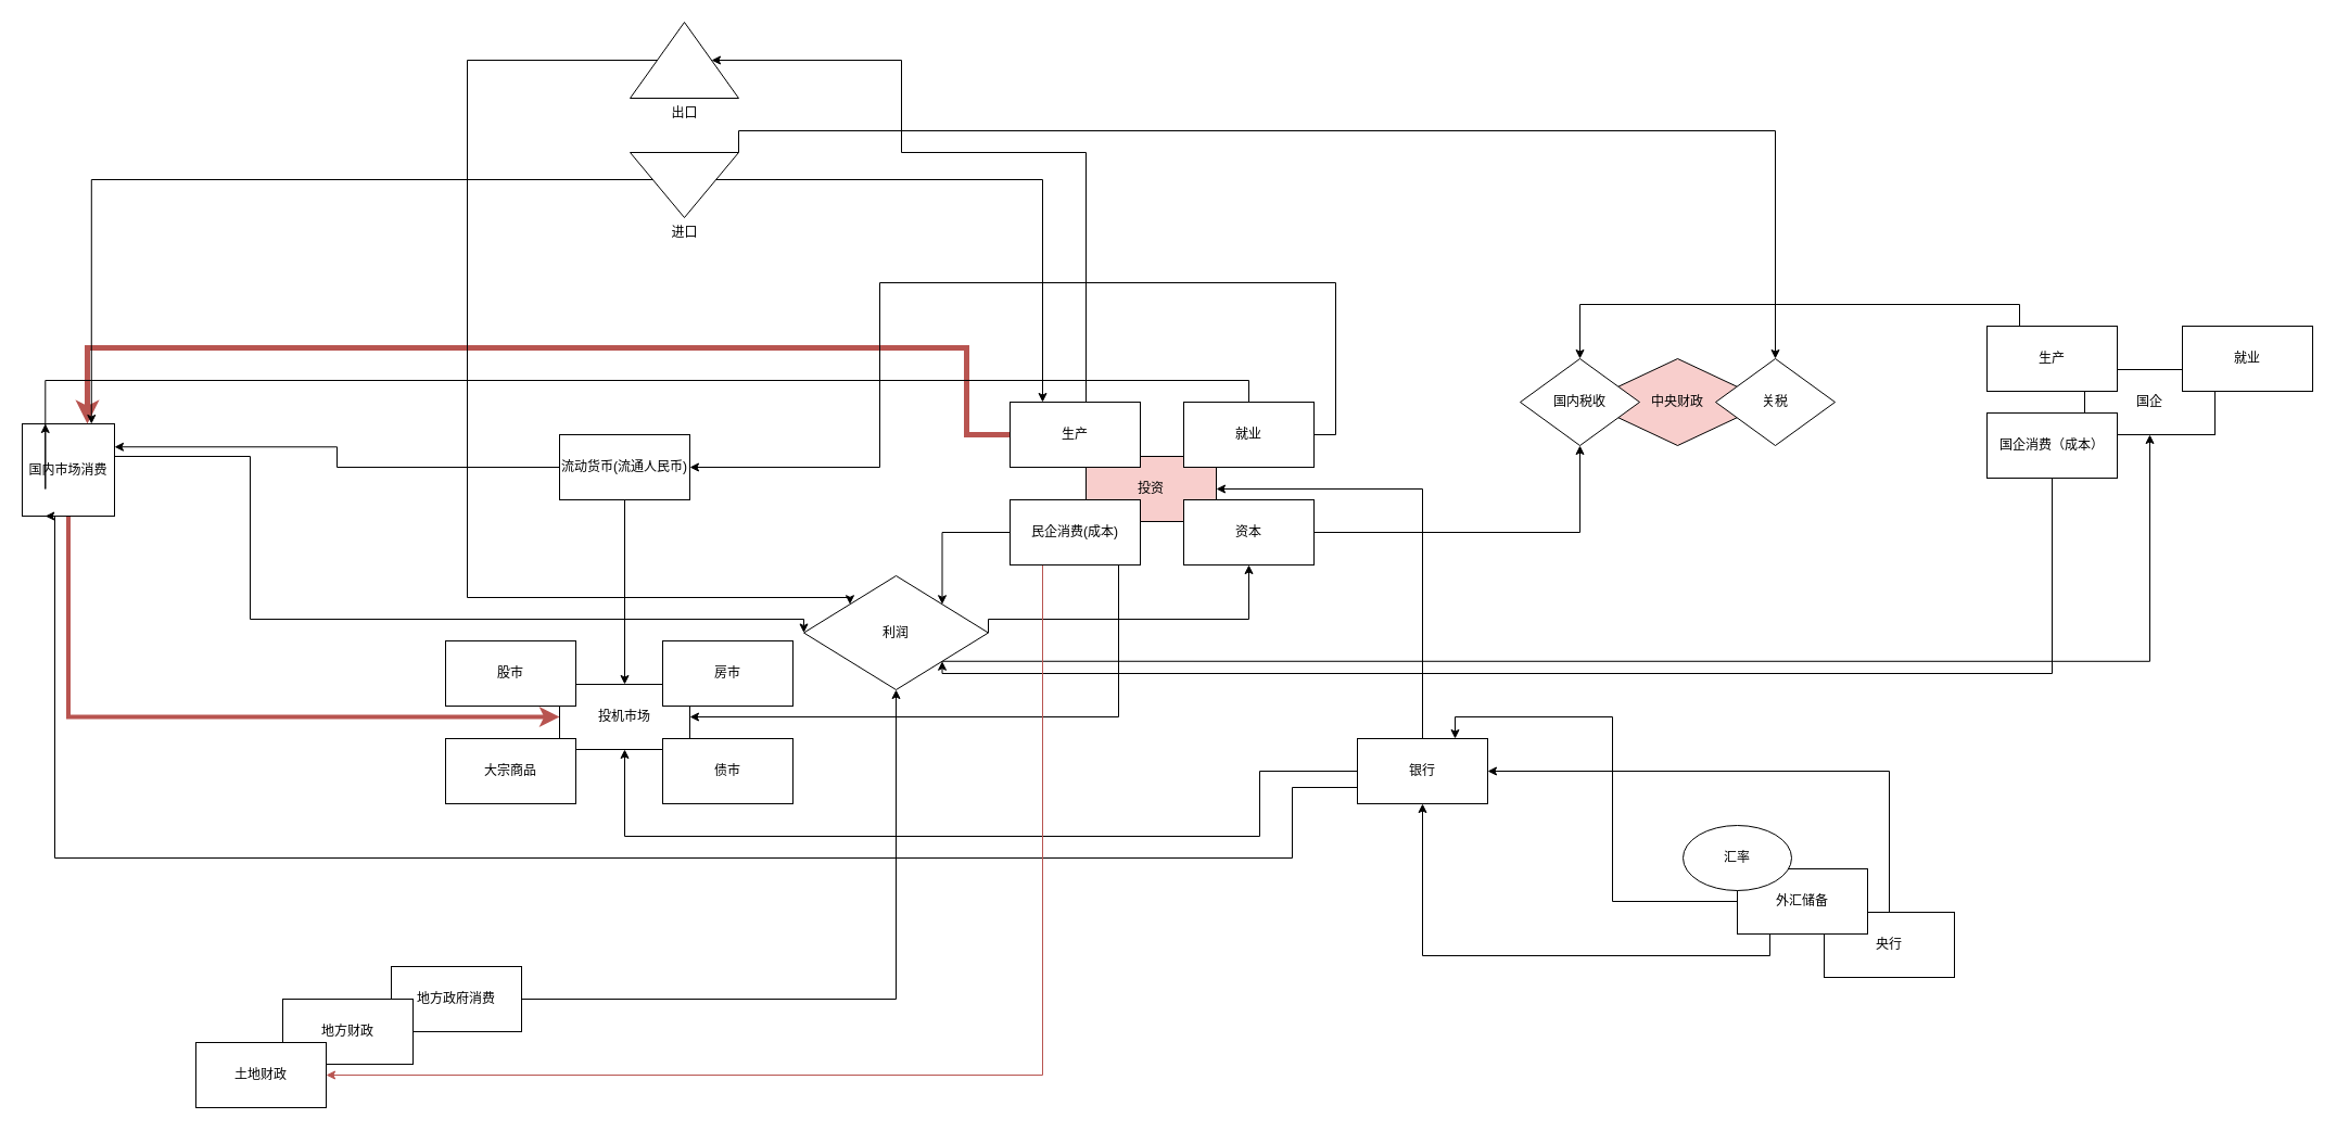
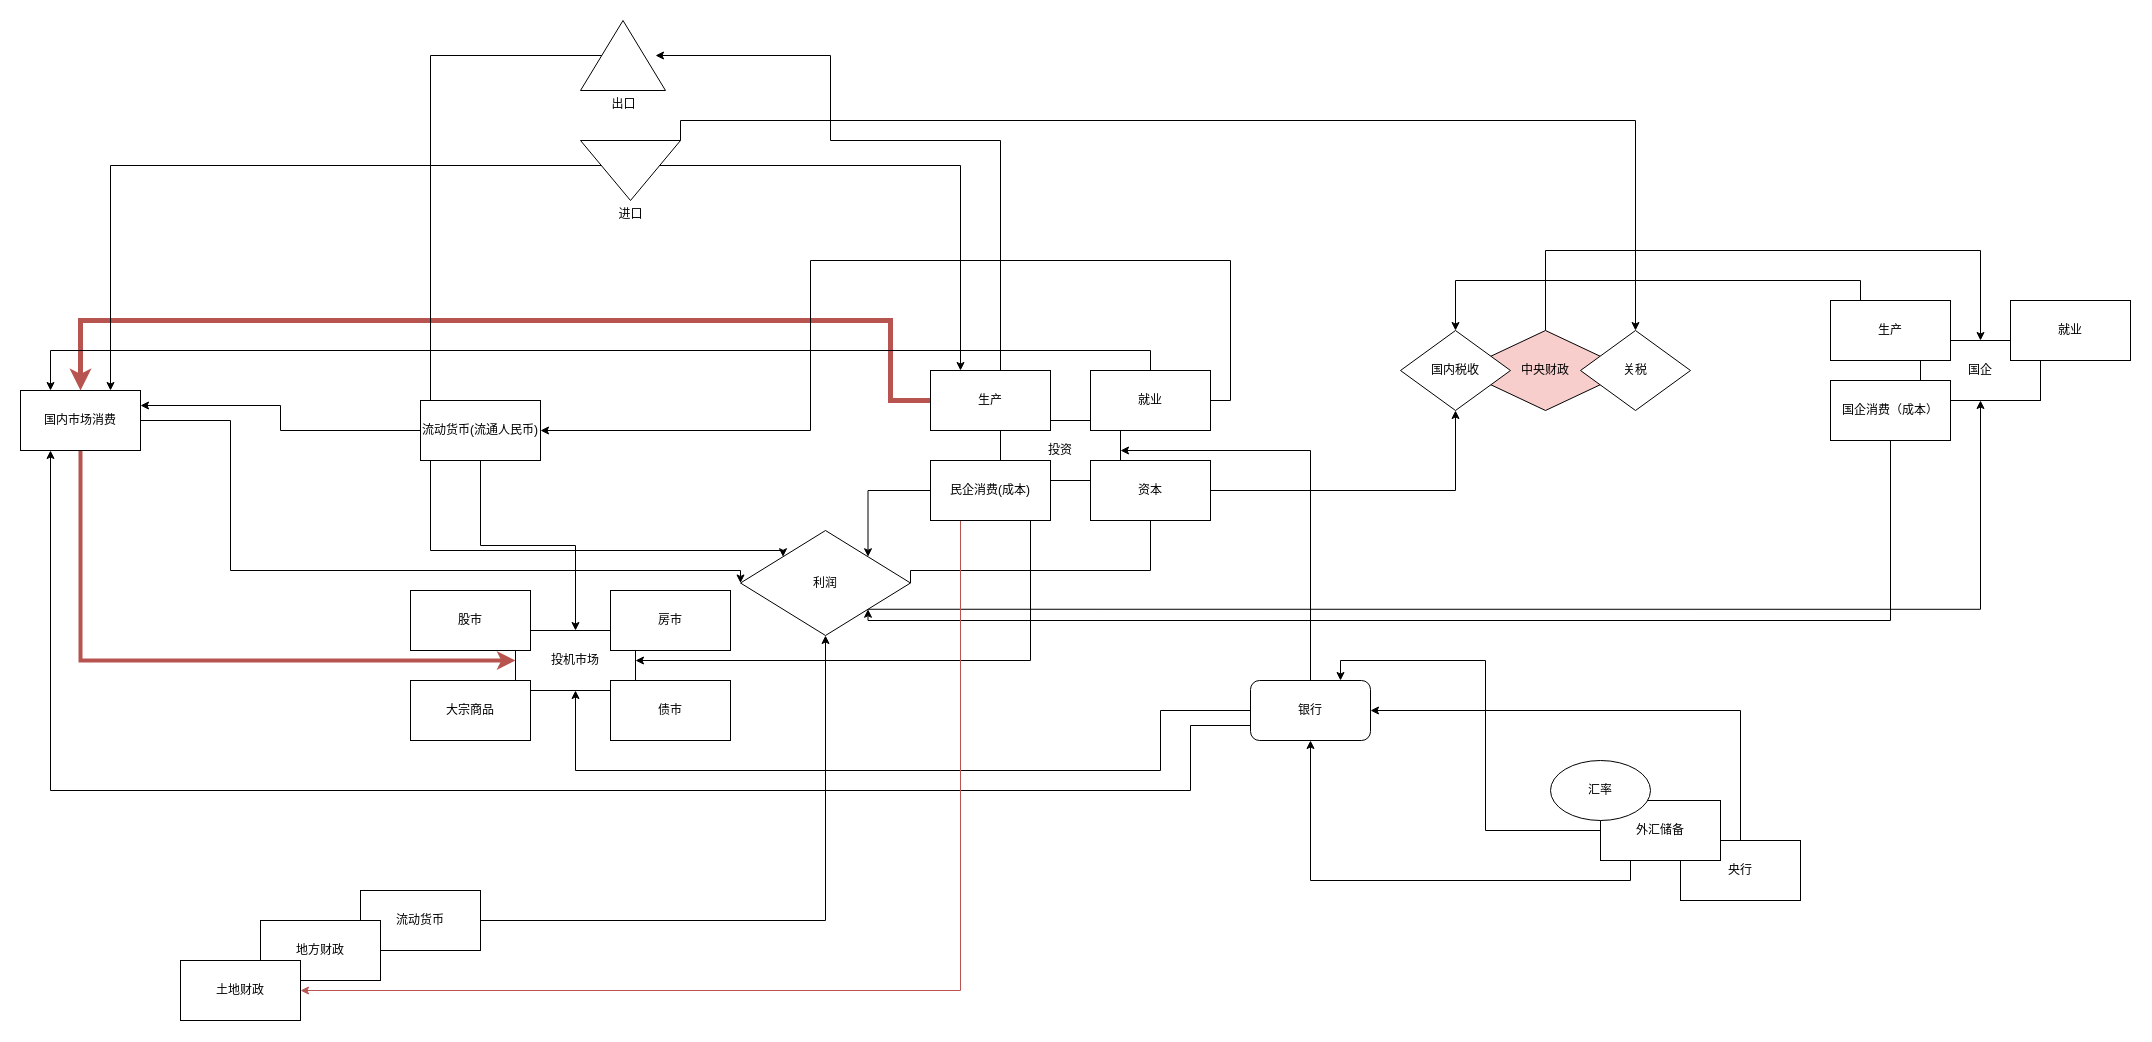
  <mxCell id="0" />
  <mxCell id="1" parent="0" />
  <mxCell id="2" style="edgeStyle=orthogonalEdgeStyle;rounded=0;orthogonalLoop=1;jettySize=auto;html=1;exitX=1;exitY=0.5;exitDx=0;exitDy=0;entryX=0;entryY=0.5;entryDx=0;entryDy=0;strokeWidth=1;" edge="1" parent="1" source="4" target="14"><mxGeometry relative="1" as="geometry"><mxPoint x="610" y="420" as="targetPoint" /><Array as="points"><mxPoint x="230" y="420" /><mxPoint x="230" y="570" /></Array></mxGeometry></mxCell>
  <mxCell id="3" style="edgeStyle=orthogonalEdgeStyle;rounded=0;orthogonalLoop=1;jettySize=auto;html=1;exitX=0.5;exitY=1;exitDx=0;exitDy=0;entryX=0;entryY=0.5;entryDx=0;entryDy=0;fillColor=#f8cecc;strokeColor=#b85450;strokeWidth=4;" edge="1" parent="1" source="4" target="19"><mxGeometry relative="1" as="geometry" /></mxCell>
- <mxCell id="4" value="国内市场消费" style="rounded=0;whiteSpace=wrap;html=1;" parent="1" vertex="1"><mxGeometry x="20" y="390" width="85" height="85" as="geometry" /></mxCell>
+ <mxCell id="4" value="国内市场消费" style="rounded=0;whiteSpace=wrap;html=1;" parent="1" vertex="1"><mxGeometry x="20" y="390" width="120" height="60" as="geometry" /></mxCell>
  <mxCell id="5" style="edgeStyle=orthogonalEdgeStyle;rounded=0;orthogonalLoop=1;jettySize=auto;html=1;exitX=0.25;exitY=1;exitDx=0;exitDy=0;entryX=1;entryY=0.5;entryDx=0;entryDy=0;" edge="1" parent="1" source="6" target="19"><mxGeometry relative="1" as="geometry" /></mxCell>
- <mxCell id="6" value="投资" style="rounded=0;whiteSpace=wrap;html=1;fillColor=#f8cecc;" parent="1" vertex="1"><mxGeometry x="1000" y="420" width="120" height="60" as="geometry" /></mxCell>
+ <mxCell id="6" value="投资" style="rounded=0;whiteSpace=wrap;html=1;" parent="1" vertex="1"><mxGeometry x="1000" y="420" width="120" height="60" as="geometry" /></mxCell>
  <mxCell id="7" style="edgeStyle=orthogonalEdgeStyle;rounded=0;orthogonalLoop=1;jettySize=auto;html=1;exitX=1;exitY=0.5;exitDx=0;exitDy=0;entryX=0.5;entryY=1;entryDx=0;entryDy=0;" edge="1" parent="1" source="8" target="14"><mxGeometry relative="1" as="geometry" /></mxCell>
- <mxCell id="8" value="地方政府消费" style="rounded=0;whiteSpace=wrap;html=1;" parent="1" vertex="1"><mxGeometry x="360" y="890" width="120" height="60" as="geometry" /></mxCell>
+ <mxCell id="8" value="流动货币" style="rounded=0;whiteSpace=wrap;html=1;" parent="1" vertex="1"><mxGeometry x="360" y="890" width="120" height="60" as="geometry" /></mxCell>
  <mxCell id="9" style="edgeStyle=orthogonalEdgeStyle;rounded=0;orthogonalLoop=1;jettySize=auto;html=1;exitX=0.75;exitY=0;exitDx=0;exitDy=0;entryX=0;entryY=0;entryDx=75;entryDy=35;entryPerimeter=0;" edge="1" parent="1" source="11" target="18"><mxGeometry relative="1" as="geometry"><Array as="points"><mxPoint x="1000" y="370" /><mxPoint x="1000" y="140" /><mxPoint x="830" y="140" /><mxPoint x="830" y="55" /></Array></mxGeometry></mxCell>
  <mxCell id="10" style="edgeStyle=orthogonalEdgeStyle;rounded=0;orthogonalLoop=1;jettySize=auto;html=1;exitX=0;exitY=0.5;exitDx=0;exitDy=0;fillColor=#f8cecc;strokeColor=#b85450;strokeWidth=5;" edge="1" parent="1" source="11" target="4"><mxGeometry relative="1" as="geometry"><Array as="points"><mxPoint x="890" y="400" /><mxPoint x="890" y="320" /><mxPoint x="80" y="320" /></Array></mxGeometry></mxCell>
  <mxCell id="11" value="生产" style="rounded=0;whiteSpace=wrap;html=1;" vertex="1" parent="1"><mxGeometry x="930" y="370" width="120" height="60" as="geometry" /></mxCell>
- <mxCell id="12" style="edgeStyle=orthogonalEdgeStyle;rounded=0;orthogonalLoop=1;jettySize=auto;html=1;exitX=1;exitY=0.5;exitDx=0;exitDy=0;entryX=0.5;entryY=1;entryDx=0;entryDy=0;" edge="1" parent="1" source="14" target="41"><mxGeometry relative="1" as="geometry"><Array as="points"><mxPoint x="1150" y="570" /></Array></mxGeometry></mxCell>
+ <mxCell id="12" style="edgeStyle=orthogonalEdgeStyle;rounded=0;orthogonalLoop=1;jettySize=auto;html=1;exitX=1;exitY=0.5;exitDx=0;exitDy=0;entryX=0.5;entryY=1;entryDx=0;entryDy=0;endArrow=none;" edge="1" parent="1" source="14" target="41"><mxGeometry relative="1" as="geometry"><Array as="points"><mxPoint x="1150" y="570" /></Array></mxGeometry></mxCell>
  <mxCell id="13" style="edgeStyle=orthogonalEdgeStyle;rounded=0;orthogonalLoop=1;jettySize=auto;html=1;exitX=1;exitY=1;exitDx=0;exitDy=0;" edge="1" parent="1" source="14" target="46"><mxGeometry relative="1" as="geometry" /></mxCell>
  <mxCell id="14" value="利润" style="rhombus;whiteSpace=wrap;html=1;" vertex="1" parent="1"><mxGeometry x="740" y="530" width="170" height="105" as="geometry" /></mxCell>
+ <mxCell id="15" style="edgeStyle=orthogonalEdgeStyle;rounded=0;orthogonalLoop=1;jettySize=auto;html=1;exitX=0.5;exitY=0;exitDx=0;exitDy=0;entryX=0.5;entryY=0;entryDx=0;entryDy=0;" edge="1" parent="1" source="16" target="46"><mxGeometry relative="1" as="geometry"><Array as="points"><mxPoint x="1545" y="250" /><mxPoint x="1980" y="250" /></Array></mxGeometry></mxCell>
  <mxCell id="16" value="中央财政" style="rhombus;whiteSpace=wrap;html=1;fillColor=#f8cecc;" vertex="1" parent="1"><mxGeometry x="1460" y="330" width="170" height="80" as="geometry" /></mxCell>
  <mxCell id="17" style="edgeStyle=orthogonalEdgeStyle;rounded=0;orthogonalLoop=1;jettySize=auto;html=1;exitX=0;exitY=0;exitDx=25;exitDy=35;exitPerimeter=0;entryX=0;entryY=0;entryDx=0;entryDy=0;" edge="1" parent="1" source="18" target="14"><mxGeometry relative="1" as="geometry"><Array as="points"><mxPoint x="430" y="55" /><mxPoint x="430" y="550" /></Array></mxGeometry></mxCell>
- <mxCell id="18" value="出口" style="verticalLabelPosition=bottom;verticalAlign=top;html=1;shape=mxgraph.basic.acute_triangle;dx=0.5;" vertex="1" parent="1"><mxGeometry x="580" y="20" width="100" height="70" as="geometry" /></mxCell>
+ <mxCell id="18" value="出口" style="verticalLabelPosition=bottom;verticalAlign=top;html=1;shape=mxgraph.basic.acute_triangle;dx=0.5;" vertex="1" parent="1"><mxGeometry x="580" y="20" width="85" height="70" as="geometry" /></mxCell>
  <mxCell id="19" value="投机市场" style="rounded=0;whiteSpace=wrap;html=1;" vertex="1" parent="1"><mxGeometry x="515" y="630" width="120" height="60" as="geometry" /></mxCell>
  <mxCell id="20" style="edgeStyle=orthogonalEdgeStyle;rounded=0;orthogonalLoop=1;jettySize=auto;html=1;exitX=0.5;exitY=0;exitDx=0;exitDy=0;entryX=1;entryY=0.5;entryDx=0;entryDy=0;" edge="1" parent="1" source="21" target="25"><mxGeometry relative="1" as="geometry" /></mxCell>
  <mxCell id="21" value="央行" style="rounded=0;whiteSpace=wrap;html=1;" vertex="1" parent="1"><mxGeometry x="1680" y="840" width="120" height="60" as="geometry" /></mxCell>
  <mxCell id="22" style="edgeStyle=orthogonalEdgeStyle;rounded=0;orthogonalLoop=1;jettySize=auto;html=1;exitX=0.5;exitY=0;exitDx=0;exitDy=0;entryX=1;entryY=0.5;entryDx=0;entryDy=0;" edge="1" parent="1" source="25" target="6"><mxGeometry relative="1" as="geometry" /></mxCell>
  <mxCell id="23" style="edgeStyle=orthogonalEdgeStyle;rounded=0;orthogonalLoop=1;jettySize=auto;html=1;exitX=0;exitY=0.5;exitDx=0;exitDy=0;entryX=0.5;entryY=1;entryDx=0;entryDy=0;" edge="1" parent="1" source="25" target="19"><mxGeometry relative="1" as="geometry"><Array as="points"><mxPoint x="1160" y="710" /><mxPoint x="1160" y="770" /><mxPoint x="575" y="770" /></Array></mxGeometry></mxCell>
  <mxCell id="24" style="edgeStyle=orthogonalEdgeStyle;rounded=0;orthogonalLoop=1;jettySize=auto;html=1;exitX=0;exitY=0.75;exitDx=0;exitDy=0;entryX=0.25;entryY=1;entryDx=0;entryDy=0;" edge="1" parent="1" source="25" target="4"><mxGeometry relative="1" as="geometry"><Array as="points"><mxPoint x="1190" y="725" /><mxPoint x="1190" y="790" /><mxPoint x="50" y="790" /></Array></mxGeometry></mxCell>
- <mxCell id="25" value="银行" style="rounded=0;whiteSpace=wrap;html=1;" vertex="1" parent="1"><mxGeometry x="1250" y="680" width="120" height="60" as="geometry" /></mxCell>
+ <mxCell id="25" value="银行" style="whiteSpace=wrap;html=1;rounded=1;" vertex="1" parent="1"><mxGeometry x="1250" y="680" width="120" height="60" as="geometry" /></mxCell>
  <mxCell id="26" style="edgeStyle=orthogonalEdgeStyle;rounded=0;orthogonalLoop=1;jettySize=auto;html=1;exitX=0.5;exitY=0;exitDx=0;exitDy=0;entryX=0.25;entryY=0;entryDx=0;entryDy=0;" edge="1" parent="1" source="28" target="4"><mxGeometry relative="1" as="geometry" /></mxCell>
  <mxCell id="27" style="edgeStyle=orthogonalEdgeStyle;rounded=0;orthogonalLoop=1;jettySize=auto;html=1;exitX=1;exitY=0.5;exitDx=0;exitDy=0;entryX=1;entryY=0.5;entryDx=0;entryDy=0;" edge="1" parent="1" source="28" target="44"><mxGeometry relative="1" as="geometry"><Array as="points"><mxPoint x="1230" y="400" /><mxPoint x="1230" y="260" /><mxPoint x="810" y="260" /><mxPoint x="810" y="430" /></Array></mxGeometry></mxCell>
  <mxCell id="28" value="就业" style="rounded=0;whiteSpace=wrap;html=1;" vertex="1" parent="1"><mxGeometry x="1090" y="370" width="120" height="60" as="geometry" /></mxCell>
  <mxCell id="29" style="edgeStyle=orthogonalEdgeStyle;rounded=0;orthogonalLoop=1;jettySize=auto;html=1;entryX=0.75;entryY=0;entryDx=0;entryDy=0;" edge="1" parent="1" source="31" target="25"><mxGeometry relative="1" as="geometry" /></mxCell>
  <mxCell id="30" style="edgeStyle=orthogonalEdgeStyle;rounded=0;orthogonalLoop=1;jettySize=auto;html=1;exitX=0.25;exitY=1;exitDx=0;exitDy=0;entryX=0.5;entryY=1;entryDx=0;entryDy=0;" edge="1" parent="1" source="31" target="25"><mxGeometry relative="1" as="geometry" /></mxCell>
  <mxCell id="31" value="外汇储备" style="rounded=0;whiteSpace=wrap;html=1;" vertex="1" parent="1"><mxGeometry x="1600" y="800" width="120" height="60" as="geometry" /></mxCell>
  <mxCell id="32" value="地方财政" style="rounded=0;whiteSpace=wrap;html=1;" vertex="1" parent="1"><mxGeometry x="260" y="920" width="120" height="60" as="geometry" /></mxCell>
  <mxCell id="33" value="土地财政" style="rounded=0;whiteSpace=wrap;html=1;" vertex="1" parent="1"><mxGeometry x="180" y="960" width="120" height="60" as="geometry" /></mxCell>
  <mxCell id="34" value="关税" style="rhombus;whiteSpace=wrap;html=1;" vertex="1" parent="1"><mxGeometry x="1580" y="330" width="110" height="80" as="geometry" /></mxCell>
  <mxCell id="35" value="国内税收" style="rhombus;whiteSpace=wrap;html=1;" vertex="1" parent="1"><mxGeometry x="1400" y="330" width="110" height="80" as="geometry" /></mxCell>
  <mxCell id="36" style="edgeStyle=orthogonalEdgeStyle;rounded=0;orthogonalLoop=1;jettySize=auto;html=1;exitX=0;exitY=0;exitDx=25;exitDy=35;exitPerimeter=0;entryX=0.25;entryY=0;entryDx=0;entryDy=0;" edge="1" parent="1" source="39" target="11"><mxGeometry relative="1" as="geometry" /></mxCell>
  <mxCell id="37" style="edgeStyle=orthogonalEdgeStyle;rounded=0;orthogonalLoop=1;jettySize=auto;html=1;exitX=0;exitY=0;exitDx=75;exitDy=35;exitPerimeter=0;entryX=0.75;entryY=0;entryDx=0;entryDy=0;" edge="1" parent="1" source="39" target="4"><mxGeometry relative="1" as="geometry" /></mxCell>
  <mxCell id="38" style="edgeStyle=orthogonalEdgeStyle;rounded=0;orthogonalLoop=1;jettySize=auto;html=1;exitX=0;exitY=1;exitDx=0;exitDy=0;exitPerimeter=0;" edge="1" parent="1" source="39" target="34"><mxGeometry relative="1" as="geometry" /></mxCell>
  <mxCell id="39" value="进口" style="verticalLabelPosition=bottom;verticalAlign=top;html=1;shape=mxgraph.basic.acute_triangle;dx=0.5;direction=west;" vertex="1" parent="1"><mxGeometry x="580" y="140" width="100" height="60" as="geometry" /></mxCell>
  <mxCell id="40" style="edgeStyle=orthogonalEdgeStyle;rounded=0;orthogonalLoop=1;jettySize=auto;html=1;exitX=1;exitY=0.5;exitDx=0;exitDy=0;entryX=0.5;entryY=1;entryDx=0;entryDy=0;" edge="1" parent="1" source="41" target="35"><mxGeometry relative="1" as="geometry" /></mxCell>
  <mxCell id="41" value="资本" style="rounded=0;whiteSpace=wrap;html=1;" vertex="1" parent="1"><mxGeometry x="1090" y="460" width="120" height="60" as="geometry" /></mxCell>
  <mxCell id="42" style="edgeStyle=orthogonalEdgeStyle;rounded=0;orthogonalLoop=1;jettySize=auto;html=1;exitX=0;exitY=0.5;exitDx=0;exitDy=0;entryX=1;entryY=0.25;entryDx=0;entryDy=0;" edge="1" parent="1" source="44" target="4"><mxGeometry relative="1" as="geometry" /></mxCell>
  <mxCell id="43" style="edgeStyle=orthogonalEdgeStyle;rounded=0;orthogonalLoop=1;jettySize=auto;html=1;exitX=0.5;exitY=1;exitDx=0;exitDy=0;" edge="1" parent="1" source="44" target="19"><mxGeometry relative="1" as="geometry" /></mxCell>
- <mxCell id="44" value="流动货币(流通人民币)" style="rounded=0;whiteSpace=wrap;html=1;" vertex="1" parent="1"><mxGeometry x="515" y="400" width="120" height="60" as="geometry" /></mxCell>
+ <mxCell id="44" value="流动货币(流通人民币)" style="rounded=0;whiteSpace=wrap;html=1;" vertex="1" parent="1"><mxGeometry x="420" y="400" width="120" height="60" as="geometry" /></mxCell>
  <mxCell id="45" value="汇率" style="ellipse;whiteSpace=wrap;html=1;" vertex="1" parent="1"><mxGeometry x="1550" y="760" width="100" height="60" as="geometry" /></mxCell>
  <mxCell id="46" value="国企" style="rounded=0;whiteSpace=wrap;html=1;" vertex="1" parent="1"><mxGeometry x="1920" y="340" width="120" height="60" as="geometry" /></mxCell>
  <mxCell id="47" style="edgeStyle=orthogonalEdgeStyle;rounded=0;orthogonalLoop=1;jettySize=auto;html=1;exitX=0.5;exitY=1;exitDx=0;exitDy=0;entryX=1;entryY=1;entryDx=0;entryDy=0;" edge="1" parent="1" source="48" target="14"><mxGeometry relative="1" as="geometry"><Array as="points"><mxPoint x="1890" y="620" /><mxPoint x="868" y="620" /></Array></mxGeometry></mxCell>
  <mxCell id="48" value="国企消费（成本）" style="rounded=0;whiteSpace=wrap;html=1;" vertex="1" parent="1"><mxGeometry x="1830" y="380" width="120" height="60" as="geometry" /></mxCell>
  <mxCell id="49" style="edgeStyle=orthogonalEdgeStyle;rounded=0;orthogonalLoop=1;jettySize=auto;html=1;exitX=0;exitY=0.5;exitDx=0;exitDy=0;entryX=1;entryY=0;entryDx=0;entryDy=0;" edge="1" parent="1" source="51" target="14"><mxGeometry relative="1" as="geometry" /></mxCell>
  <mxCell id="50" style="edgeStyle=orthogonalEdgeStyle;rounded=0;orthogonalLoop=1;jettySize=auto;html=1;exitX=0.25;exitY=1;exitDx=0;exitDy=0;entryX=1;entryY=0.5;entryDx=0;entryDy=0;fillColor=#f8cecc;strokeColor=#b85450;strokeWidth=1;" edge="1" parent="1" source="51" target="33"><mxGeometry relative="1" as="geometry" /></mxCell>
  <mxCell id="51" value="民企消费(成本)" style="rounded=0;whiteSpace=wrap;html=1;" vertex="1" parent="1"><mxGeometry x="930" y="460" width="120" height="60" as="geometry" /></mxCell>
  <mxCell id="52" value="股市" style="rounded=0;whiteSpace=wrap;html=1;" vertex="1" parent="1"><mxGeometry x="410" y="590" width="120" height="60" as="geometry" /></mxCell>
  <mxCell id="53" value="房市" style="rounded=0;whiteSpace=wrap;html=1;" vertex="1" parent="1"><mxGeometry x="610" y="590" width="120" height="60" as="geometry" /></mxCell>
  <mxCell id="54" value="大宗商品" style="rounded=0;whiteSpace=wrap;html=1;" vertex="1" parent="1"><mxGeometry x="410" y="680" width="120" height="60" as="geometry" /></mxCell>
  <mxCell id="55" value="就业" style="rounded=0;whiteSpace=wrap;html=1;" vertex="1" parent="1"><mxGeometry x="2010" y="300" width="120" height="60" as="geometry" /></mxCell>
  <mxCell id="56" style="edgeStyle=orthogonalEdgeStyle;rounded=0;orthogonalLoop=1;jettySize=auto;html=1;exitX=0.25;exitY=0;exitDx=0;exitDy=0;entryX=0.5;entryY=0;entryDx=0;entryDy=0;" edge="1" parent="1" source="57" target="35"><mxGeometry relative="1" as="geometry" /></mxCell>
  <mxCell id="57" value="生产" style="rounded=0;whiteSpace=wrap;html=1;" vertex="1" parent="1"><mxGeometry x="1830" y="300" width="120" height="60" as="geometry" /></mxCell>
  <mxCell id="58" value="债市" style="rounded=0;whiteSpace=wrap;html=1;" vertex="1" parent="1"><mxGeometry x="610" y="680" width="120" height="60" as="geometry" /></mxCell>
